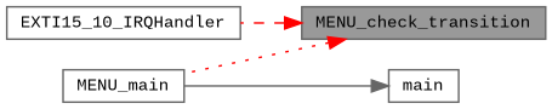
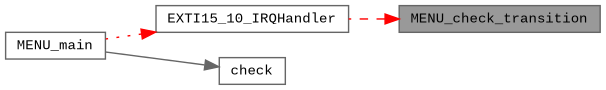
  digraph {
    fontname="Liberation Mono"
    rankdir=RL
    node [color=grey40 fillcolor=white fontname="Liberation Mono" fontsize=10 shape=box style=filled]
    edge [color=red dir=back fontname="Liberation Mono" fontsize=10 labelfontname=Helvetica labelfontsize=10]
    n1 [color=gray40 fillcolor=grey60 fontcolor=black height=0.2 label=MENU_check_transition width=0.4]
    n2 [height=0.2 label=EXTI15_10_IRQHandler width=0.4]
    n3 [height=0.2 label=MENU_main width=0.4]
-   n4 [height=0.2 label=main width=0.4]
+   n4 [height=0.2 label=check width=0.4]
    n1 -> n2 [style=dashed]
-   n1 -> n3 [style=dotted]
+   n2 -> n3 [style=dotted]
    n4 -> n3 [color=gray40 style=solid]
  }
